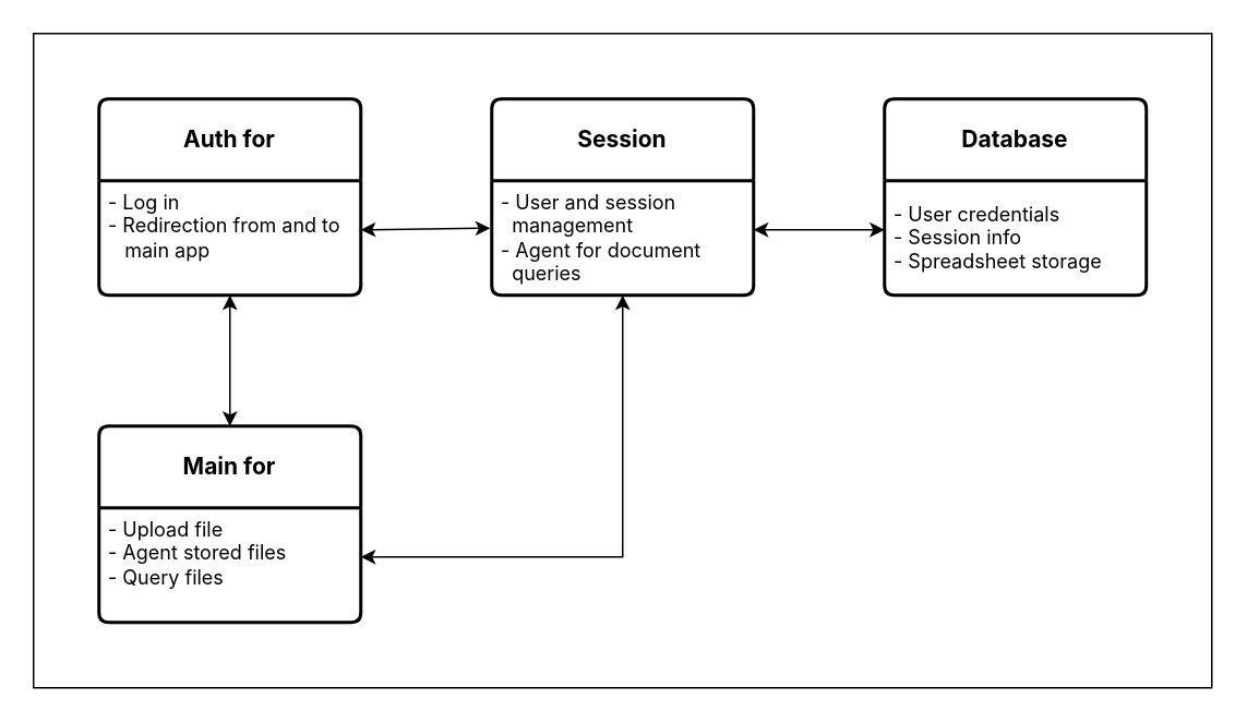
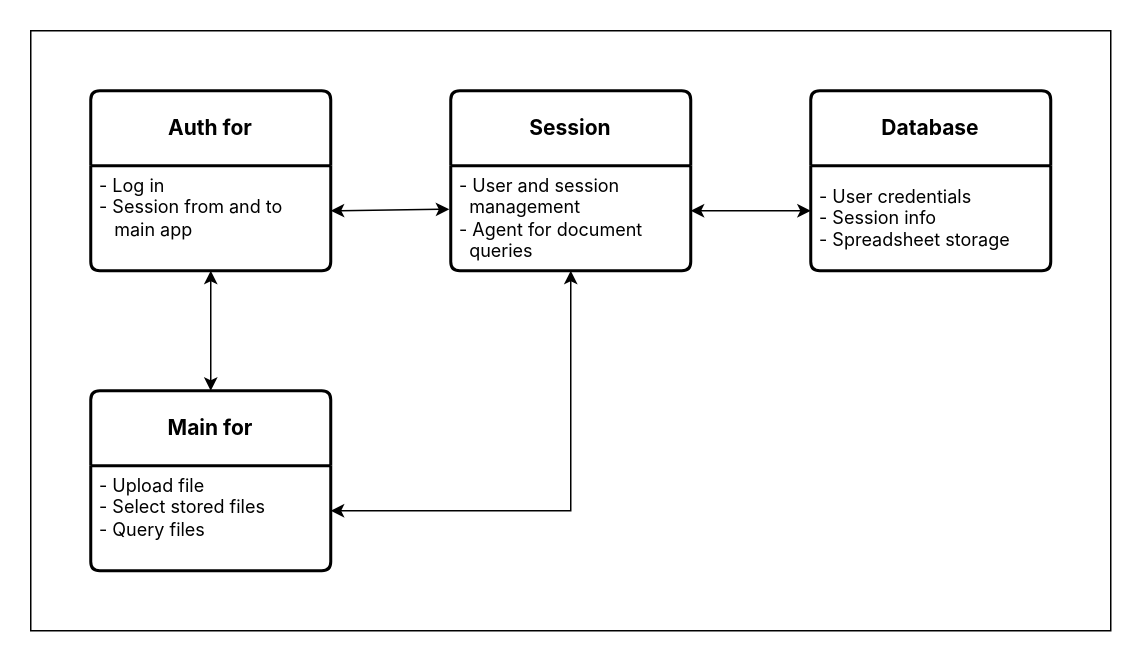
  <mxCell id="0" />
  <mxCell id="1" parent="0" />
  <mxCell id="2" value="" style="rounded=0;whiteSpace=wrap;html=1;" vertex="1" parent="1"><mxGeometry x="20" y="20" width="720" height="400" as="geometry" /></mxCell>
  <mxCell id="3" value="&lt;b&gt;&lt;font data-font-src=&quot;https://fonts.googleapis.com/css?family=Inter&quot; face=&quot;Inter&quot;&gt;Main for&lt;/font&gt;&lt;/b&gt;" style="swimlane;childLayout=stackLayout;horizontal=1;startSize=50;horizontalStack=0;rounded=1;fontSize=14;fontStyle=0;strokeWidth=2;resizeParent=0;resizeLast=1;shadow=0;dashed=0;align=center;arcSize=4;whiteSpace=wrap;html=1;" vertex="1" parent="1"><mxGeometry x="60" y="260" width="160" height="120" as="geometry" /></mxCell>
- <mxCell id="4" value="&lt;div&gt;&lt;font data-font-src=&quot;https://fonts.googleapis.com/css?family=Inter&quot; face=&quot;Inter&quot;&gt;- Upload file&lt;/font&gt;&lt;/div&gt;&lt;div&gt;&lt;font data-font-src=&quot;https://fonts.googleapis.com/css?family=Inter&quot; face=&quot;Inter&quot;&gt;- Agent stored files&lt;/font&gt;&lt;br&gt;&lt;/div&gt;&lt;div&gt;&lt;font data-font-src=&quot;https://fonts.googleapis.com/css?family=Inter&quot; face=&quot;Inter&quot;&gt;- Query files&lt;/font&gt;&lt;br&gt;&lt;/div&gt;" style="align=left;strokeColor=none;fillColor=none;spacingLeft=4;fontSize=12;verticalAlign=top;resizable=0;rotatable=0;part=1;html=1;" vertex="1" parent="3"><mxGeometry y="50" width="160" height="70" as="geometry" /></mxCell>
+ <mxCell id="4" value="&lt;div&gt;&lt;font data-font-src=&quot;https://fonts.googleapis.com/css?family=Inter&quot; face=&quot;Inter&quot;&gt;- Upload file&lt;/font&gt;&lt;/div&gt;&lt;div&gt;&lt;font data-font-src=&quot;https://fonts.googleapis.com/css?family=Inter&quot; face=&quot;Inter&quot;&gt;- Select stored files&lt;/font&gt;&lt;br&gt;&lt;/div&gt;&lt;div&gt;&lt;font data-font-src=&quot;https://fonts.googleapis.com/css?family=Inter&quot; face=&quot;Inter&quot;&gt;- Query files&lt;/font&gt;&lt;br&gt;&lt;/div&gt;" style="align=left;strokeColor=none;fillColor=none;spacingLeft=4;fontSize=12;verticalAlign=top;resizable=0;rotatable=0;part=1;html=1;" vertex="1" parent="3"><mxGeometry y="50" width="160" height="70" as="geometry" /></mxCell>
  <mxCell id="5" value="&lt;b&gt;&lt;font data-font-src=&quot;https://fonts.googleapis.com/css?family=Inter&quot; face=&quot;Inter&quot;&gt;Auth for&lt;/font&gt;&lt;/b&gt;" style="swimlane;childLayout=stackLayout;horizontal=1;startSize=50;horizontalStack=0;rounded=1;fontSize=14;fontStyle=0;strokeWidth=2;resizeParent=0;resizeLast=1;shadow=0;dashed=0;align=center;arcSize=4;whiteSpace=wrap;html=1;" vertex="1" parent="1"><mxGeometry x="60" y="60" width="160" height="120" as="geometry" /></mxCell>
- <mxCell id="6" value="&lt;div&gt;&lt;font face=&quot;Inter&quot; data-font-src=&quot;https://fonts.googleapis.com/css?family=Inter&quot;&gt;- Log in&lt;/font&gt;&lt;/div&gt;&lt;div&gt;&lt;font data-font-src=&quot;https://fonts.googleapis.com/css?family=Inter&quot; face=&quot;Inter&quot;&gt;- Redirection from and to&amp;nbsp;&lt;/font&gt;&lt;/div&gt;&lt;div&gt;&lt;font data-font-src=&quot;https://fonts.googleapis.com/css?family=Inter&quot; face=&quot;Inter&quot;&gt;&amp;nbsp;&amp;nbsp; main app&lt;/font&gt;&lt;/div&gt;" style="align=left;strokeColor=none;fillColor=none;spacingLeft=4;fontSize=12;verticalAlign=top;resizable=0;rotatable=0;part=1;html=1;" vertex="1" parent="5"><mxGeometry y="50" width="160" height="70" as="geometry" /></mxCell>
+ <mxCell id="6" value="&lt;div&gt;&lt;font face=&quot;Inter&quot; data-font-src=&quot;https://fonts.googleapis.com/css?family=Inter&quot;&gt;- Log in&lt;/font&gt;&lt;/div&gt;&lt;div&gt;&lt;font data-font-src=&quot;https://fonts.googleapis.com/css?family=Inter&quot; face=&quot;Inter&quot;&gt;- Session from and to&amp;nbsp;&lt;/font&gt;&lt;/div&gt;&lt;div&gt;&lt;font data-font-src=&quot;https://fonts.googleapis.com/css?family=Inter&quot; face=&quot;Inter&quot;&gt;&amp;nbsp;&amp;nbsp; main app&lt;/font&gt;&lt;/div&gt;" style="align=left;strokeColor=none;fillColor=none;spacingLeft=4;fontSize=12;verticalAlign=top;resizable=0;rotatable=0;part=1;html=1;" vertex="1" parent="5"><mxGeometry y="50" width="160" height="70" as="geometry" /></mxCell>
  <mxCell id="7" value="&lt;font data-font-src=&quot;https://fonts.googleapis.com/css?family=Inter&quot; face=&quot;Inter&quot;&gt;&lt;b&gt;Session&lt;/b&gt;&lt;/font&gt;" style="swimlane;childLayout=stackLayout;horizontal=1;startSize=50;horizontalStack=0;rounded=1;fontSize=14;fontStyle=0;strokeWidth=2;resizeParent=0;resizeLast=1;shadow=0;dashed=0;align=center;arcSize=4;whiteSpace=wrap;html=1;" vertex="1" parent="1"><mxGeometry x="300" y="60" width="160" height="120" as="geometry" /></mxCell>
  <mxCell id="8" value="&lt;div&gt;&lt;font data-font-src=&quot;https://fonts.googleapis.com/css?family=Inter&quot; face=&quot;Inter&quot;&gt;- &lt;font data-font-src=&quot;https://fonts.googleapis.com/css?family=Inter&quot;&gt;User and session&amp;nbsp;&lt;/font&gt;&lt;/font&gt;&lt;/div&gt;&lt;div&gt;&lt;font data-font-src=&quot;https://fonts.googleapis.com/css?family=Inter&quot; face=&quot;Inter&quot;&gt;&amp;nbsp; management&lt;/font&gt;&lt;/div&gt;&lt;div&gt;&lt;font data-font-src=&quot;https://fonts.googleapis.com/css?family=Inter&quot; face=&quot;Inter&quot;&gt;- Agent for document&amp;nbsp;&lt;/font&gt;&lt;/div&gt;&lt;div&gt;&lt;font data-font-src=&quot;https://fonts.googleapis.com/css?family=Inter&quot; face=&quot;Inter&quot;&gt;&amp;nbsp; queries&lt;/font&gt;&lt;br&gt;&lt;/div&gt;" style="align=left;strokeColor=none;fillColor=none;spacingLeft=4;fontSize=12;verticalAlign=top;resizable=0;rotatable=0;part=1;html=1;" vertex="1" parent="7"><mxGeometry y="50" width="160" height="70" as="geometry" /></mxCell>
  <mxCell id="9" value="&lt;font data-font-src=&quot;https://fonts.googleapis.com/css?family=Inter&quot; face=&quot;Inter&quot;&gt;&lt;b&gt;&lt;font data-font-src=&quot;https://fonts.googleapis.com/css?family=Inter&quot;&gt;Database&lt;/font&gt;&lt;/b&gt;&lt;/font&gt;" style="swimlane;childLayout=stackLayout;horizontal=1;startSize=50;horizontalStack=0;rounded=1;fontSize=14;fontStyle=0;strokeWidth=2;resizeParent=0;resizeLast=1;shadow=0;dashed=0;align=center;arcSize=4;whiteSpace=wrap;html=1;" vertex="1" parent="1"><mxGeometry x="540" y="60" width="160" height="120" as="geometry" /></mxCell>
  <mxCell id="10" value="&lt;div align=&quot;left&quot;&gt;&lt;font data-font-src=&quot;https://fonts.googleapis.com/css?family=Inter&quot; face=&quot;Inter&quot;&gt;- User credentials&lt;/font&gt;&lt;/div&gt;&lt;div align=&quot;left&quot;&gt;&lt;font data-font-src=&quot;https://fonts.googleapis.com/css?family=Inter&quot; face=&quot;Inter&quot;&gt;- Session info&lt;/font&gt;&lt;/div&gt;&lt;div align=&quot;left&quot;&gt;&lt;font data-font-src=&quot;https://fonts.googleapis.com/css?family=Inter&quot; face=&quot;Inter&quot;&gt;- Spreadsheet storage&lt;/font&gt;&lt;br&gt;&lt;/div&gt;" style="text;html=1;align=left;verticalAlign=middle;resizable=0;points=[];autosize=1;strokeColor=none;fillColor=none;spacingLeft=4;" vertex="1" parent="9"><mxGeometry y="50" width="160" height="70" as="geometry" /></mxCell>
  <mxCell id="11" value="" style="endArrow=classic;startArrow=classic;html=1;rounded=0;entryX=0.5;entryY=1;entryDx=0;entryDy=0;" edge="1" parent="1" target="8"><mxGeometry width="50" height="50" relative="1" as="geometry"><mxPoint x="220" y="340" as="sourcePoint" /><mxPoint x="270" y="300" as="targetPoint" /><Array as="points"><mxPoint x="340" y="340" /><mxPoint x="380" y="340" /></Array></mxGeometry></mxCell>
  <mxCell id="12" value="" style="endArrow=classic;startArrow=classic;html=1;rounded=0;entryX=0.5;entryY=1;entryDx=0;entryDy=0;" edge="1" parent="1" target="5"><mxGeometry width="50" height="50" relative="1" as="geometry"><mxPoint x="140" y="260" as="sourcePoint" /><mxPoint x="190" y="210" as="targetPoint" /></mxGeometry></mxCell>
  <mxCell id="13" value="" style="endArrow=classic;startArrow=classic;html=1;rounded=0;entryX=-0.006;entryY=0.414;entryDx=0;entryDy=0;entryPerimeter=0;" edge="1" parent="1" target="8"><mxGeometry width="50" height="50" relative="1" as="geometry"><mxPoint x="220" y="140" as="sourcePoint" /><mxPoint x="260" y="140" as="targetPoint" /></mxGeometry></mxCell>
  <mxCell id="14" value="" style="endArrow=classic;startArrow=classic;html=1;rounded=0;" edge="1" parent="1"><mxGeometry width="50" height="50" relative="1" as="geometry"><mxPoint x="460" y="140" as="sourcePoint" /><mxPoint x="540" y="140" as="targetPoint" /></mxGeometry></mxCell>
